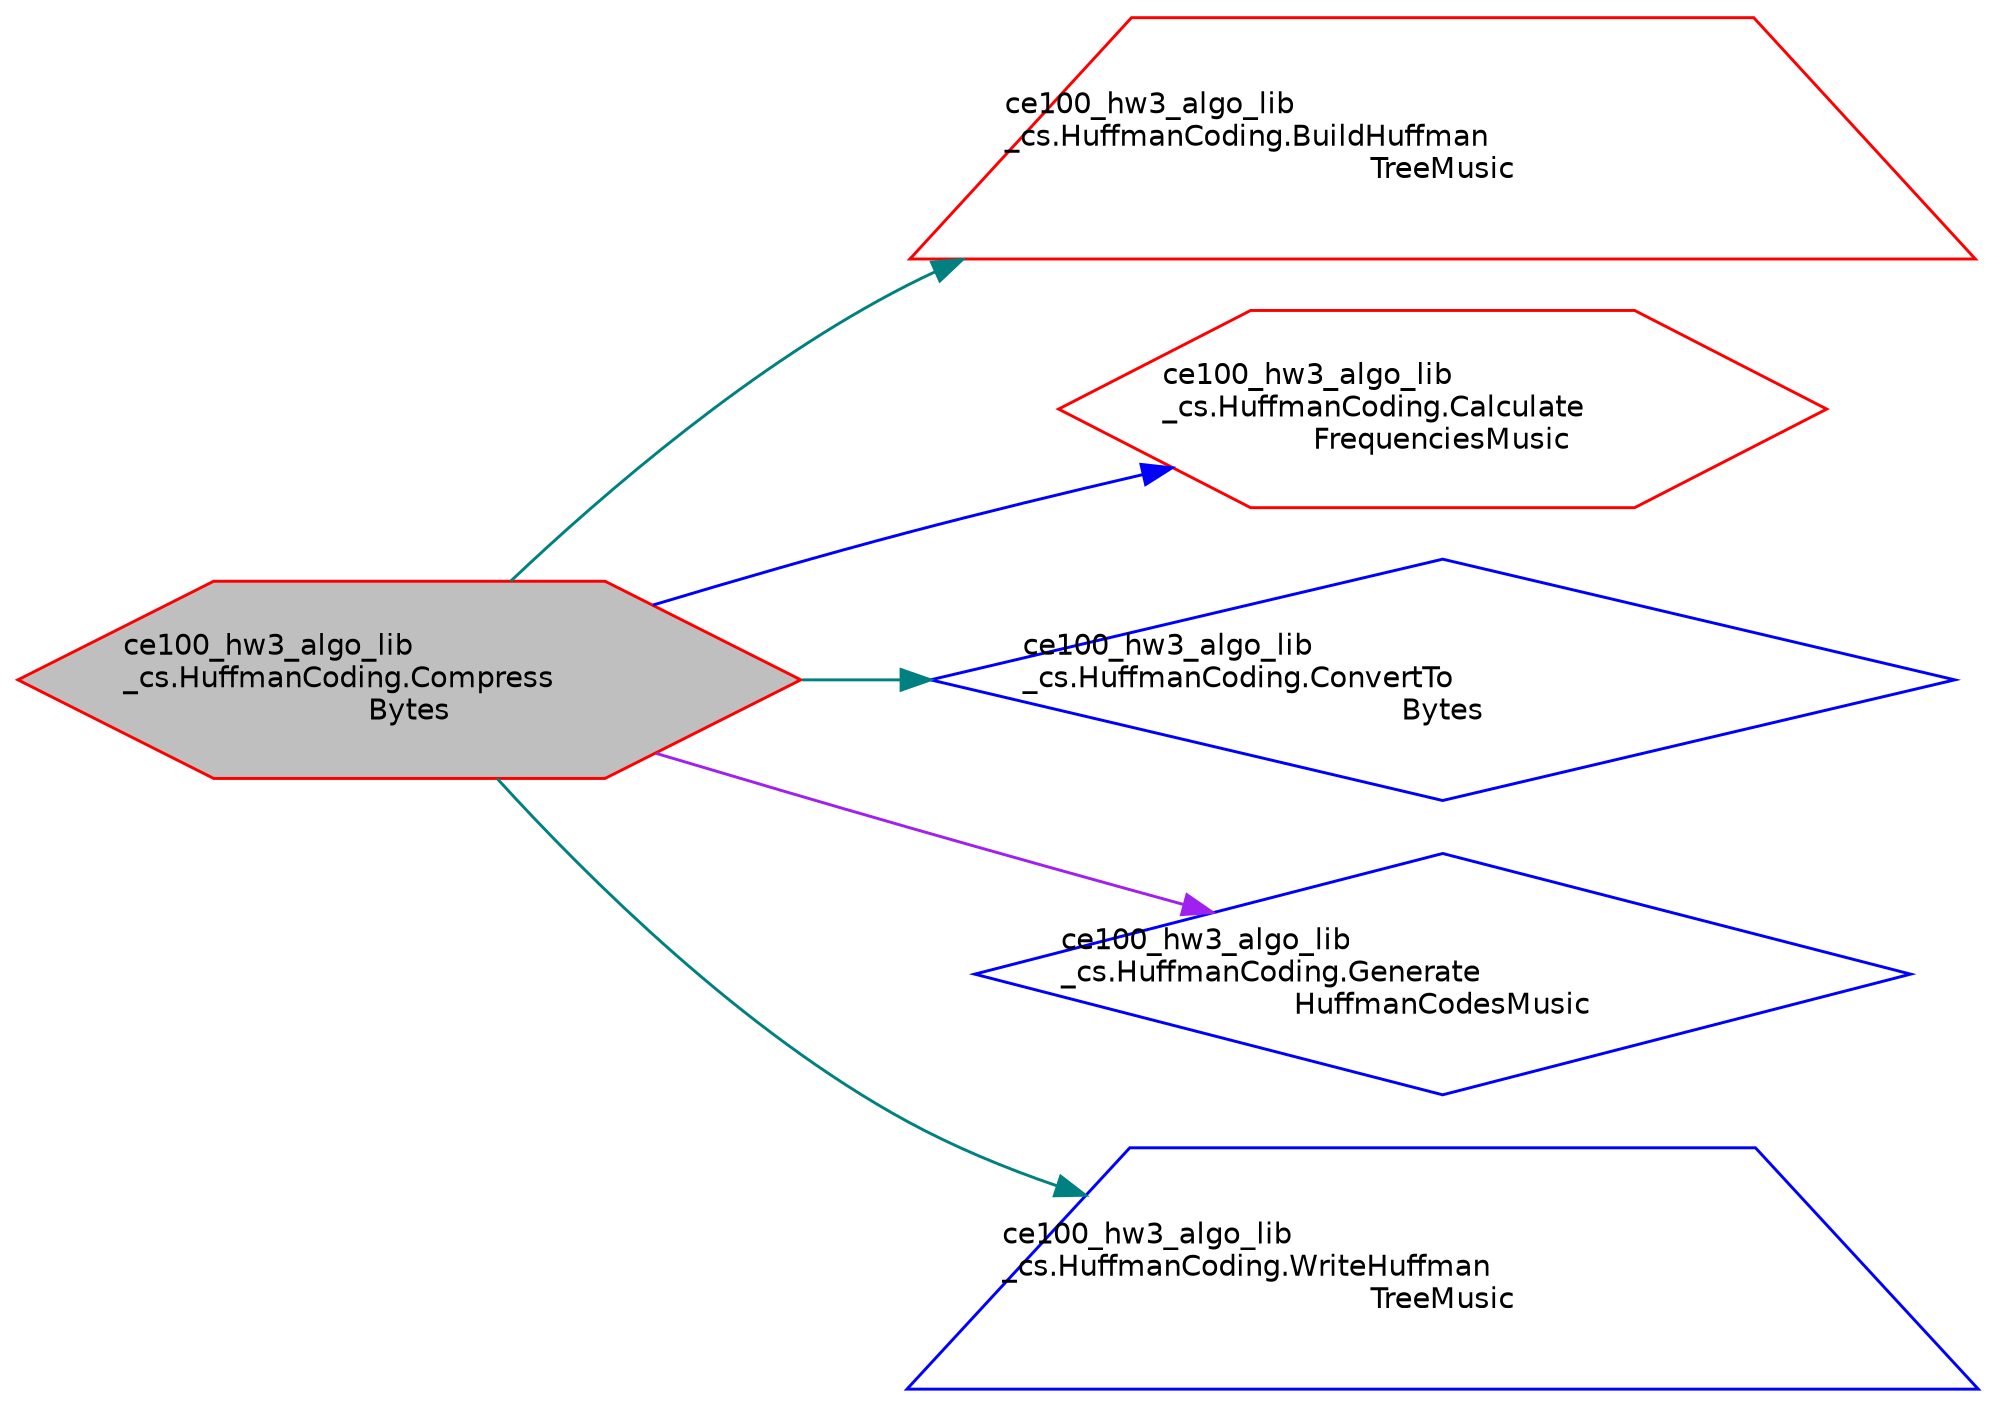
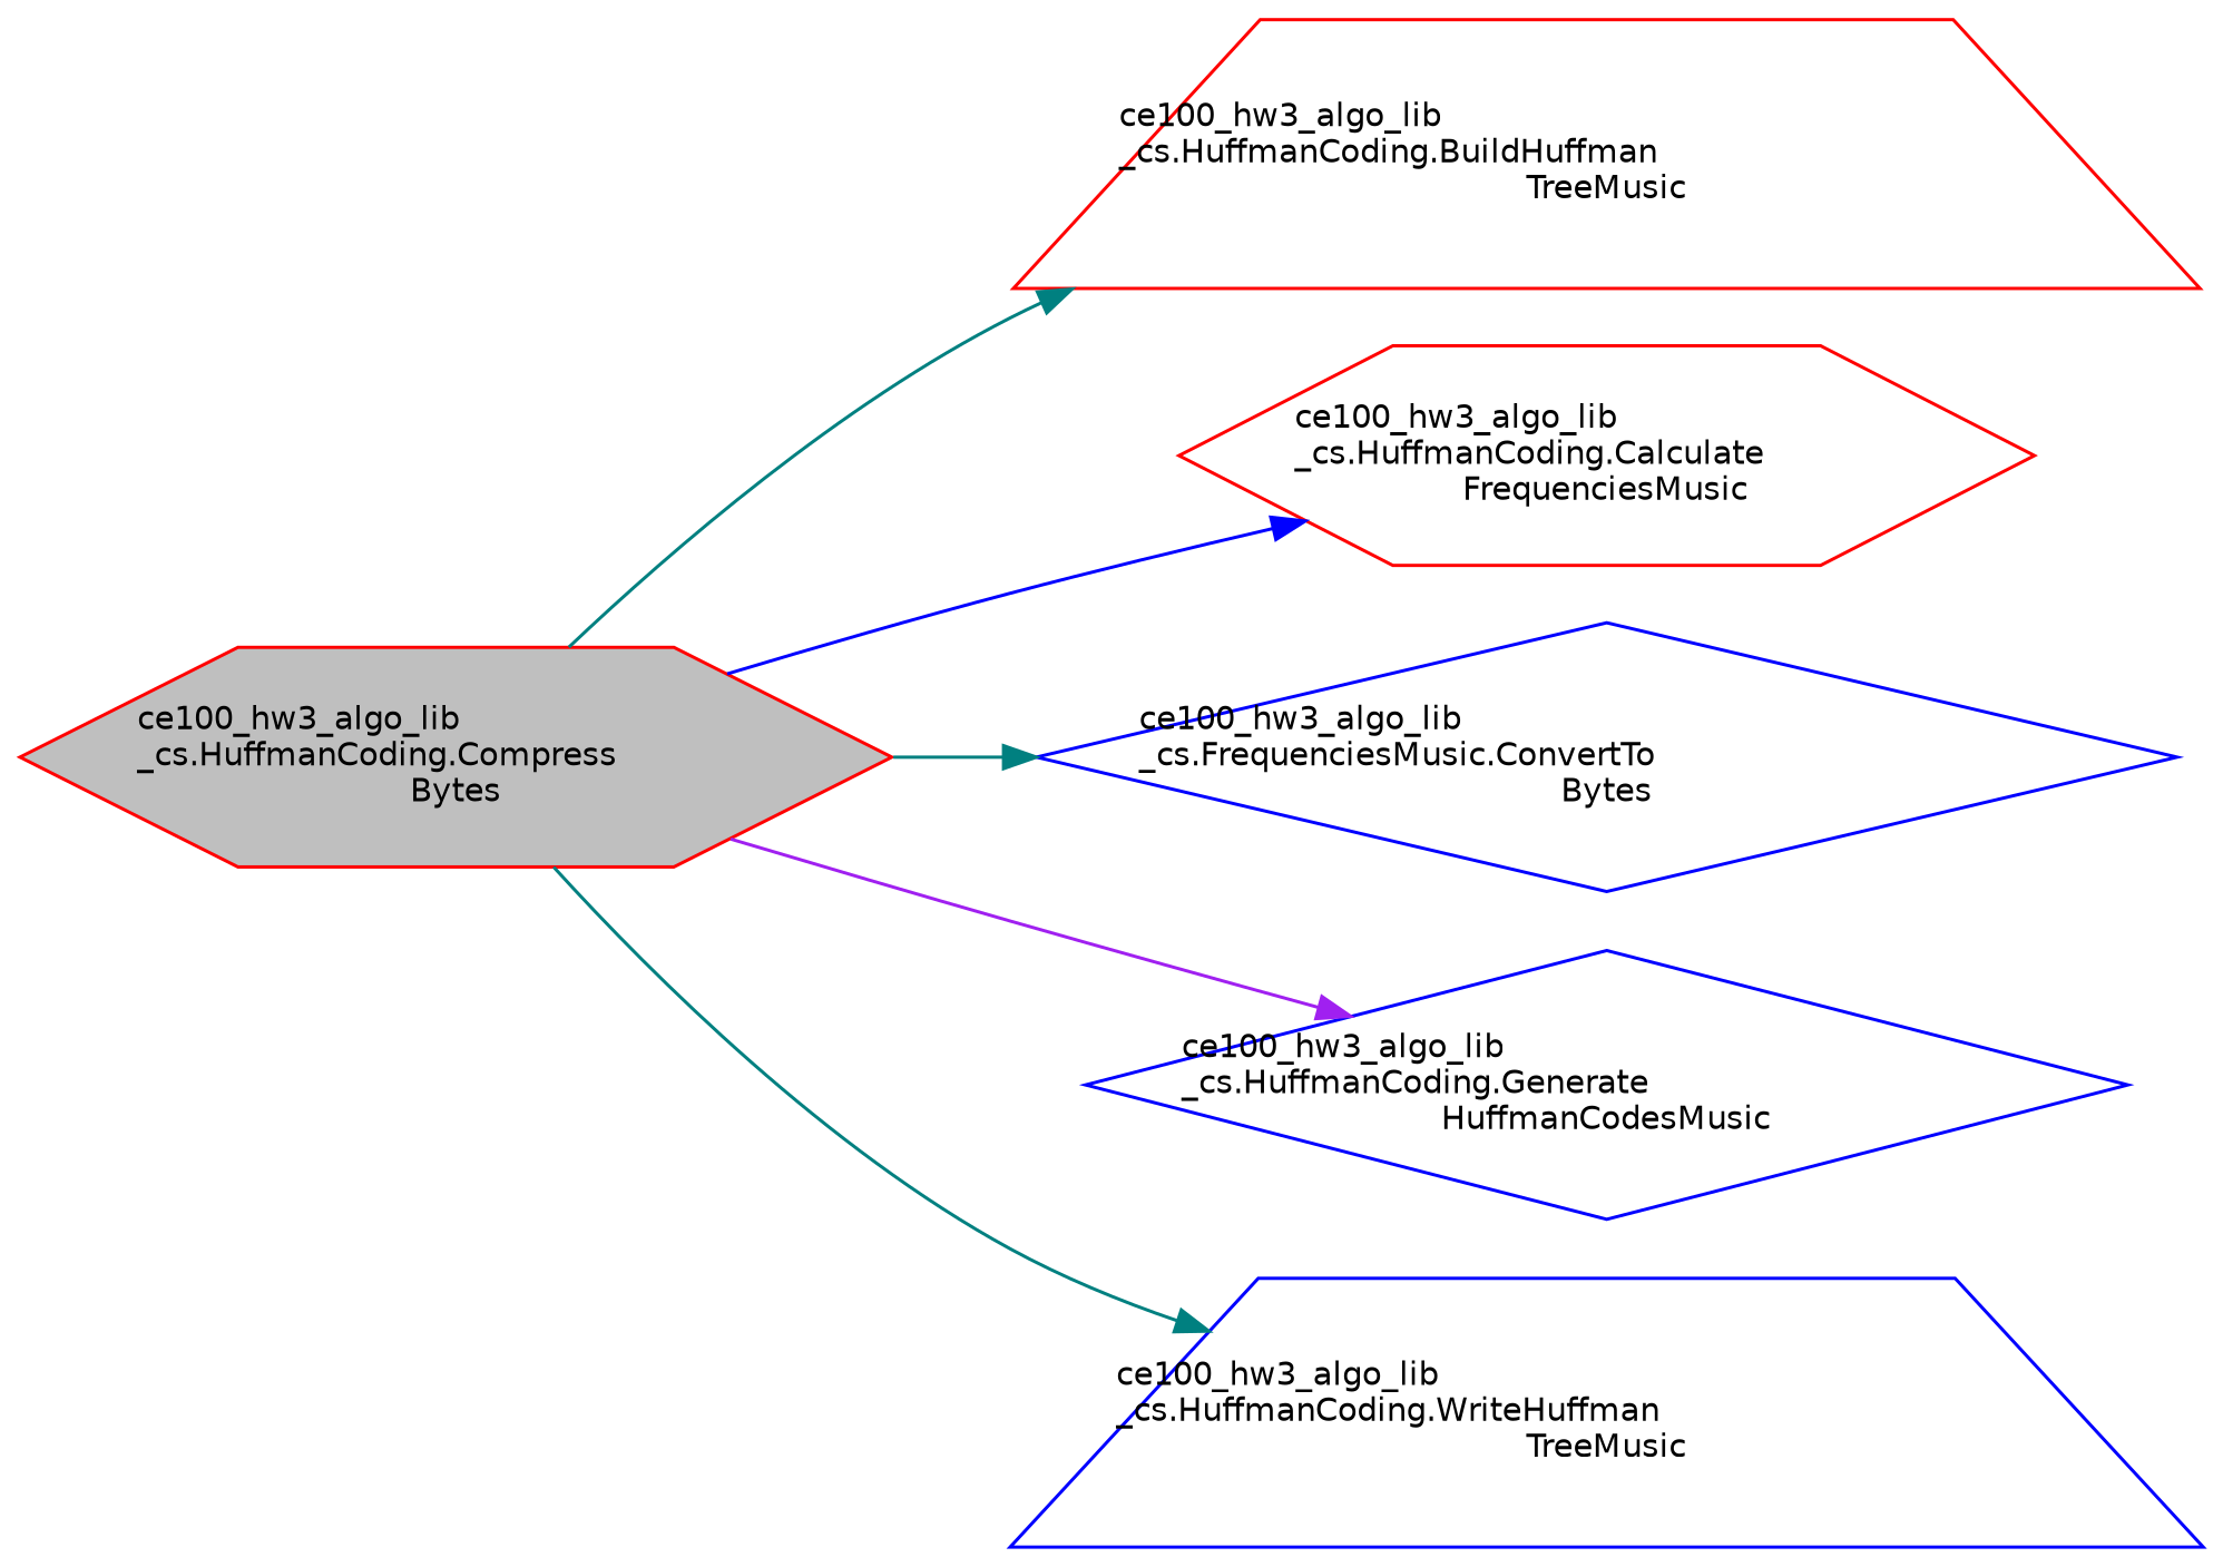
  digraph {
    rankdir=LR
    node [color=red fillcolor=white fontname=Helvetica fontsize=10 shape=hexagon style=filled]
    edge [color=teal fontname=Helvetica fontsize=10 labelfontname=Helvetica labelfontsize=10 style=solid]
    n1 [fillcolor=grey75 fontcolor=black height=0.2 label="ce100_hw3_algo_lib\l_cs.HuffmanCoding.Compress\lBytes" width=0.4]
    n2 [height=0.2 label="ce100_hw3_algo_lib\l_cs.HuffmanCoding.BuildHuffman\lTreeMusic" shape=trapezium width=0.4]
    n3 [height=0.2 label="ce100_hw3_algo_lib\l_cs.HuffmanCoding.Calculate\lFrequenciesMusic" width=0.4]
-   n4 [color=blue height=0.2 label="ce100_hw3_algo_lib\l_cs.HuffmanCoding.ConvertTo\lBytes" shape=diamond width=0.4]
+   n4 [color=blue height=0.2 label="ce100_hw3_algo_lib\l_cs.FrequenciesMusic.ConvertTo\lBytes" shape=diamond width=0.4]
    n5 [color=blue height=0.2 label="ce100_hw3_algo_lib\l_cs.HuffmanCoding.Generate\lHuffmanCodesMusic" shape=diamond width=0.4]
    n6 [color=blue height=0.2 label="ce100_hw3_algo_lib\l_cs.HuffmanCoding.WriteHuffman\lTreeMusic" shape=trapezium width=0.4]
    n1 -> n2
    n1 -> n3 [color=blue]
    n1 -> n4
    n1 -> n5 [color=purple]
    n1 -> n6
  }
